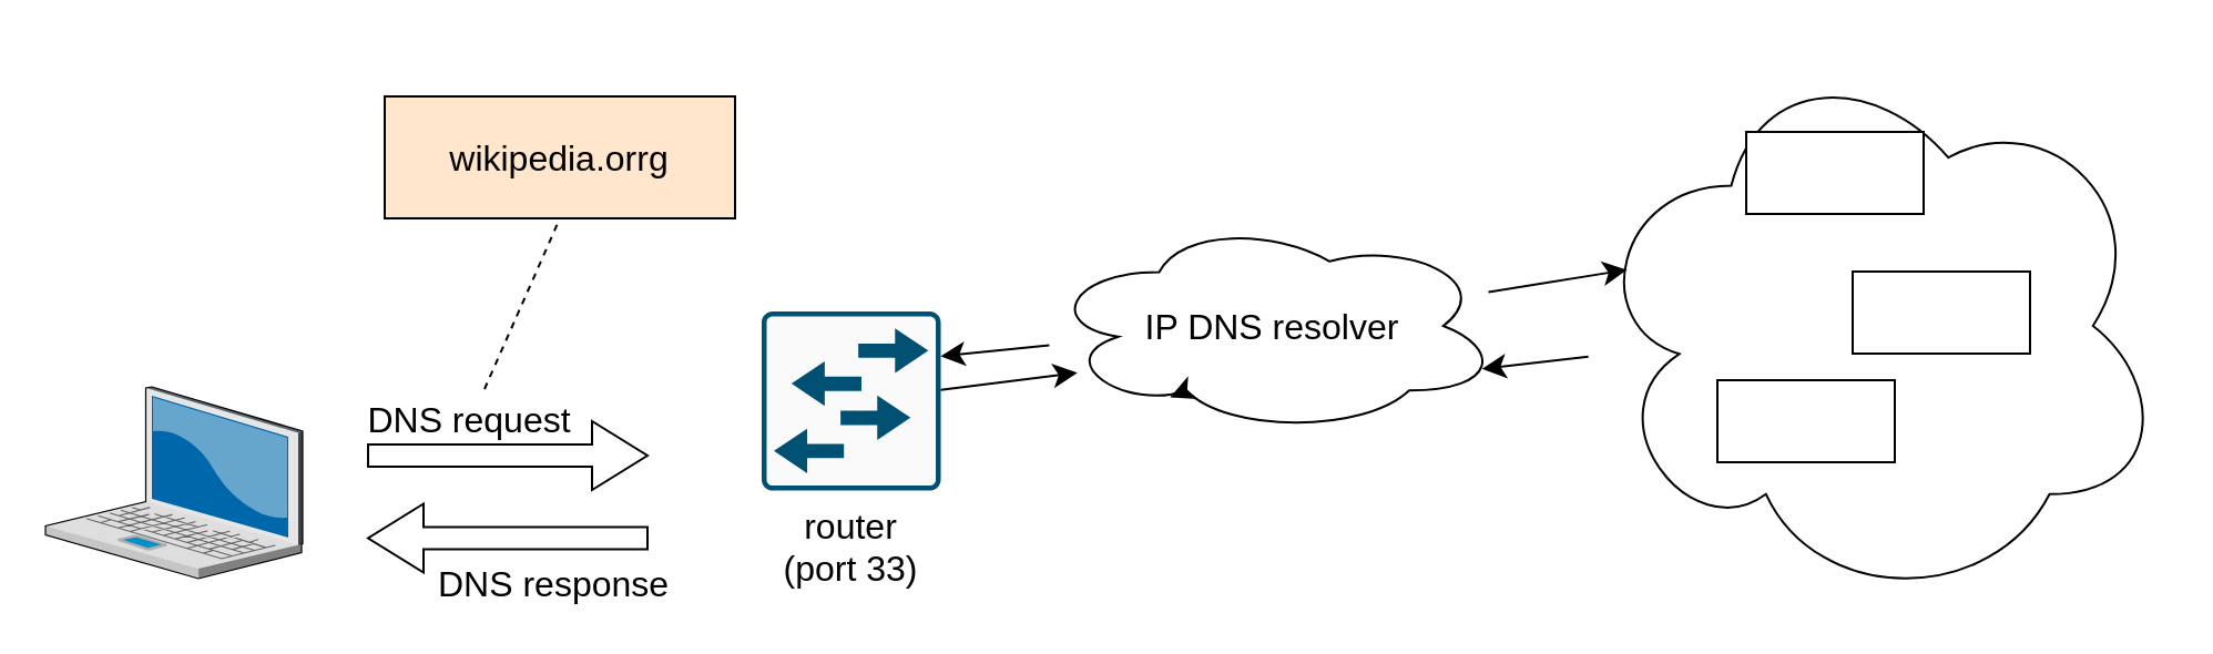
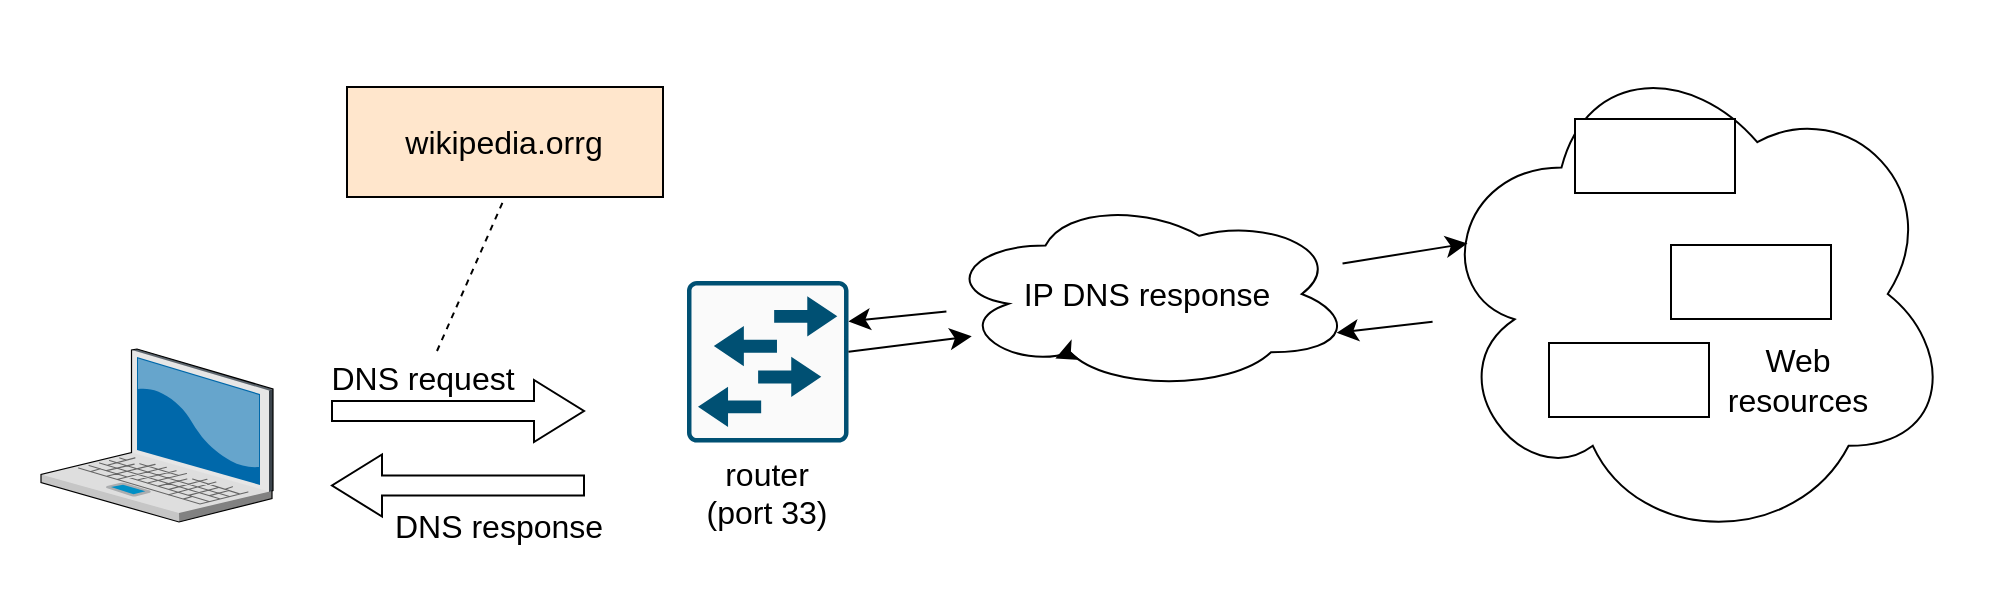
  <mxCell id="0" />
  <mxCell id="1" parent="0" />
  <mxCell id="2" value="" style="ellipse;shape=cloud;whiteSpace=wrap;html=1;fontSize=16;" vertex="1" parent="1"><mxGeometry x="715" y="20" width="261" height="253" as="geometry" /></mxCell>
  <mxCell id="3" value="" style="shape=flexArrow;endArrow=classic;html=1;rounded=0;fontSize=12;startSize=8;endSize=8;curved=1;fillColor=default;" edge="1" parent="1"><mxGeometry width="50" height="50" relative="1" as="geometry"><mxPoint x="292" y="242.25" as="sourcePoint" /><mxPoint x="165" y="242.25" as="targetPoint" /></mxGeometry></mxCell>
  <mxCell id="4" value="" style="verticalLabelPosition=bottom;sketch=0;aspect=fixed;html=1;verticalAlign=top;strokeColor=none;align=center;outlineConnect=0;shape=mxgraph.citrix.laptop_2;fontSize=16;" vertex="1" parent="1"><mxGeometry x="20" y="174" width="116" height="86.5" as="geometry" /></mxCell>
  <mxCell id="5" value="wikipedia.orrg" style="whiteSpace=wrap;html=1;fontSize=16;fillColor=#ffe6cc;" vertex="1" parent="1"><mxGeometry x="173" y="43" width="158" height="55" as="geometry" /></mxCell>
  <mxCell id="6" value="router&lt;br&gt;(port 33)" style="sketch=0;points=[[0.015,0.015,0],[0.985,0.015,0],[0.985,0.985,0],[0.015,0.985,0],[0.25,0,0],[0.5,0,0],[0.75,0,0],[1,0.25,0],[1,0.5,0],[1,0.75,0],[0.75,1,0],[0.5,1,0],[0.25,1,0],[0,0.75,0],[0,0.5,0],[0,0.25,0]];verticalLabelPosition=bottom;html=1;verticalAlign=top;aspect=fixed;align=center;pointerEvents=1;shape=mxgraph.cisco19.rect;prIcon=workgroup_switch;fillColor=#FAFAFA;strokeColor=#005073;fontSize=16;" vertex="1" parent="1"><mxGeometry x="343" y="140" width="80.75" height="80.75" as="geometry" /></mxCell>
  <mxCell id="7" value="" style="shape=flexArrow;endArrow=classic;html=1;rounded=0;fontSize=12;startSize=8;endSize=8;curved=1;" edge="1" parent="1"><mxGeometry width="50" height="50" relative="1" as="geometry"><mxPoint x="165" y="205" as="sourcePoint" /><mxPoint x="292" y="205" as="targetPoint" /></mxGeometry></mxCell>
  <mxCell id="8" value="DNS request" style="edgeLabel;html=1;align=center;verticalAlign=middle;resizable=0;points=[];fontSize=16;" vertex="1" connectable="0" parent="7"><mxGeometry x="0.552" y="4" relative="1" as="geometry"><mxPoint x="-54" y="-13" as="offset" /></mxGeometry></mxCell>
  <mxCell id="9" value="DNS response" style="edgeLabel;html=1;align=center;verticalAlign=middle;resizable=0;points=[];fontSize=16;" vertex="1" connectable="0" parent="7"><mxGeometry x="0.552" y="4" relative="1" as="geometry"><mxPoint x="-16" y="61" as="offset" /></mxGeometry></mxCell>
  <mxCell id="10" value="" style="endArrow=none;dashed=1;html=1;rounded=0;fontSize=12;startSize=8;endSize=8;curved=1;entryX=0.5;entryY=1;entryDx=0;entryDy=0;" edge="1" parent="1" target="5"><mxGeometry width="50" height="50" relative="1" as="geometry"><mxPoint x="218" y="175" as="sourcePoint" /><mxPoint x="383" y="193" as="targetPoint" /></mxGeometry></mxCell>
- <mxCell id="11" value="IP DNS resolver" style="ellipse;shape=cloud;whiteSpace=wrap;html=1;fontSize=16;" vertex="1" parent="1"><mxGeometry x="471" y="98" width="205" height="97" as="geometry" /></mxCell>
+ <mxCell id="11" value="IP DNS response" style="ellipse;shape=cloud;whiteSpace=wrap;html=1;fontSize=16;" vertex="1" parent="1"><mxGeometry x="471" y="98" width="205" height="97" as="geometry" /></mxCell>
  <mxCell id="12" style="edgeStyle=none;curved=1;rounded=0;orthogonalLoop=1;jettySize=auto;html=1;exitX=0.31;exitY=0.8;exitDx=0;exitDy=0;exitPerimeter=0;entryX=0.274;entryY=0.832;entryDx=0;entryDy=0;entryPerimeter=0;fontSize=12;startSize=8;endSize=8;" edge="1" parent="1" source="11" target="11"><mxGeometry relative="1" as="geometry" /></mxCell>
  <mxCell id="13" style="edgeStyle=none;curved=1;rounded=0;orthogonalLoop=1;jettySize=auto;html=1;entryX=1;entryY=0.25;entryDx=0;entryDy=0;entryPerimeter=0;fontSize=12;startSize=8;endSize=8;" edge="1" parent="1" source="11" target="6"><mxGeometry relative="1" as="geometry" /></mxCell>
  <mxCell id="14" style="edgeStyle=none;curved=1;rounded=0;orthogonalLoop=1;jettySize=auto;html=1;entryX=0.07;entryY=0.718;entryDx=0;entryDy=0;entryPerimeter=0;fontSize=12;startSize=8;endSize=8;" edge="1" parent="1" source="6" target="11"><mxGeometry relative="1" as="geometry" /></mxCell>
  <mxCell id="15" value="" style="rounded=0;whiteSpace=wrap;html=1;fontSize=16;" vertex="1" parent="1"><mxGeometry x="787" y="59" width="80" height="37" as="geometry" /></mxCell>
  <mxCell id="16" value="" style="rounded=0;whiteSpace=wrap;html=1;fontSize=16;" vertex="1" parent="1"><mxGeometry x="835" y="122" width="80" height="37" as="geometry" /></mxCell>
  <mxCell id="17" value="" style="rounded=0;whiteSpace=wrap;html=1;fontSize=16;" vertex="1" parent="1"><mxGeometry x="774" y="171" width="80" height="37" as="geometry" /></mxCell>
  <mxCell id="18" style="edgeStyle=none;curved=1;rounded=0;orthogonalLoop=1;jettySize=auto;html=1;entryX=0.07;entryY=0.4;entryDx=0;entryDy=0;entryPerimeter=0;fontSize=12;startSize=8;endSize=8;" edge="1" parent="1" source="11" target="2"><mxGeometry relative="1" as="geometry" /></mxCell>
  <mxCell id="19" style="edgeStyle=none;curved=1;rounded=0;orthogonalLoop=1;jettySize=auto;html=1;entryX=0.96;entryY=0.7;entryDx=0;entryDy=0;entryPerimeter=0;fontSize=12;startSize=8;endSize=8;" edge="1" parent="1" source="2" target="11"><mxGeometry relative="1" as="geometry" /></mxCell>
+ <mxCell id="20" value="Web resources" style="text;html=1;strokeColor=none;fillColor=none;align=center;verticalAlign=middle;whiteSpace=wrap;rounded=0;fontSize=16;" vertex="1" parent="1"><mxGeometry x="869" y="174.5" width="60" height="30" as="geometry" /></mxCell>
